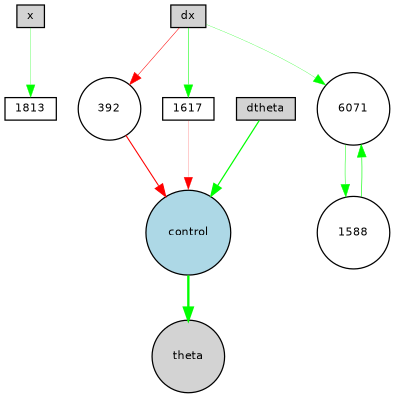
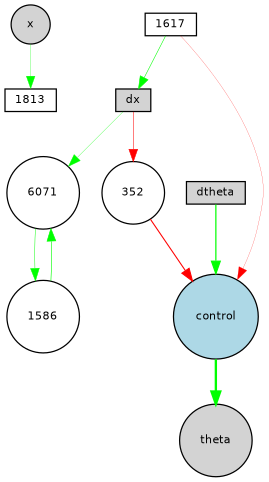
  digraph {
    fontname="DejaVu Sans"
    node [fillcolor=lightgray fontname="DejaVu Sans" fontsize=9 shape=box style=filled]
    edge [color=green fontname="DejaVu Sans" style=solid]
-   x [height=0.2 width=0.2]
+   x [height=0.2 shape=circle width=0.2]
    1813 [height=0.2 width=0.2 fillcolor="" style=""]
    dx [height=0.2 width=0.2]
-   352 [fillcolor=white height=0.2 shape=circle width=0.2 label=392]
+   352 [fillcolor=white height=0.2 shape=circle width=0.2]
    1617 [fillcolor=white height=0.2 width=0.2]
    n6 [height=0.2 label=6071 shape=circle width=0.2 fillcolor="" style=""]
    control [fillcolor=lightblue height=0.2 shape=circle width=0.2]
-   1586 [height=0.2 shape=circle width=0.2 label=1588 fillcolor="" style=""]
+   1586 [height=0.2 shape=circle width=0.2 fillcolor="" style=""]
    theta [height=0.2 shape=circle width=0.2]
    dtheta [height=0.2 width=0.2]
    x -> 1813 [penwidth=0.23144807805345136]
    dx -> 352 [color=red penwidth=0.41499403627523246]
-   dx -> 1617 [penwidth=0.4318507356926722]
+   1617 -> dx [penwidth=0.4318507356926722]
    dx -> n6 [penwidth=0.2160835661017501]
    352 -> control [color=red penwidth=0.8560267603783608]
    1617 -> control [color=red penwidth=0.157769927409939]
    n6 -> 1586 [penwidth=0.37207481277280186]
    control -> theta [penwidth=1.8678504069143977]
    1586 -> n6 [penwidth=0.49191542630840046]
    dtheta -> control [penwidth=0.9688220678214859]
  }
